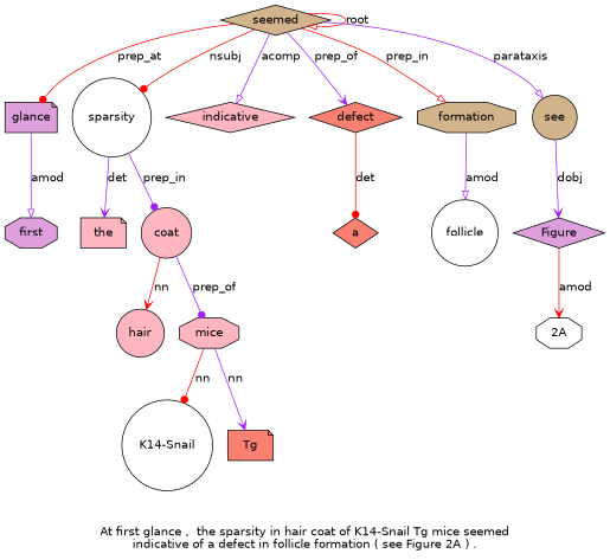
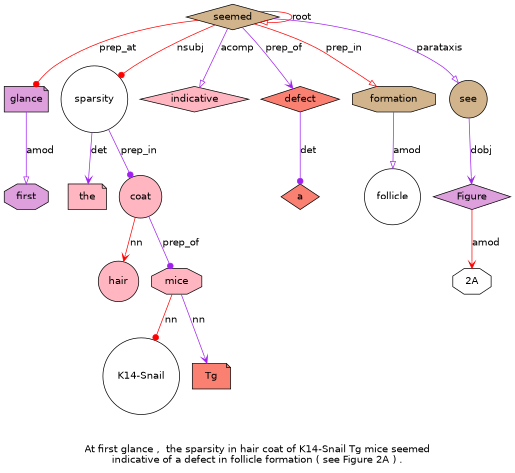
  digraph {
    fontname="DejaVu Sans"
    label="At first glance ,  the sparsity in hair coat of K14-Snail Tg mice seemed\nindicative of a defect in follicle formation ( see Figure 2A ) ."
    node [fillcolor=lightpink fontname="DejaVu Sans" shape=circle style=filled]
    edge [arrowhead=onormal color=purple fontname="DejaVu Sans"]
    n1 [fillcolor=plum label=glance shape=note]
    n2 [fillcolor=plum label=first shape=octagon]
    n3 [fillcolor=tan label=seemed shape=diamond]
    n4 [fillcolor=white label=sparsity]
    n5 [label=indicative shape=diamond]
    n6 [fillcolor=salmon label=defect shape=diamond]
    n7 [fillcolor=tan label=formation shape=octagon]
    n8 [fillcolor=tan label=see]
    n9 [label=the shape=note]
    n10 [label=coat]
    n11 [fillcolor=salmon label=a shape=diamond]
    n12 [fillcolor=white label=follicle]
    n13 [fillcolor=plum label=Figure shape=diamond]
    n14 [label=hair]
    n15 [label=mice shape=octagon]
    n16 [fillcolor=white label="K14-Snail"]
    n17 [fillcolor=salmon label=Tg shape=note]
    n18 [fillcolor=white label="2A" shape=octagon]
    n1 -> n2 [label=amod]
    n3 -> n1 [arrowhead=dot color=red label=prep_at]
    n3 -> n3 [color=red label=root]
    n3 -> n4 [arrowhead=dot color=red label=nsubj]
    n3 -> n5 [label=acomp]
    n3 -> n6 [arrowhead=vee label=prep_of]
    n3 -> n7 [color=red label=prep_in]
    n3 -> n8 [label=parataxis]
    n4 -> n9 [arrowhead=vee label=det]
    n4 -> n10 [arrowhead=dot label=prep_in]
-   n6 -> n11 [arrowhead=dot color=red label=det]
+   n6 -> n11 [arrowhead=dot label=det]
    n7 -> n12 [label=amod]
    n8 -> n13 [arrowhead=vee label=dobj]
    n10 -> n14 [arrowhead=vee color=red label=nn]
    n10 -> n15 [arrowhead=dot label=prep_of]
    n13 -> n18 [arrowhead=vee color=red label=amod]
    n15 -> n16 [arrowhead=dot color=red label=nn]
    n15 -> n17 [arrowhead=vee label=nn]
  }
